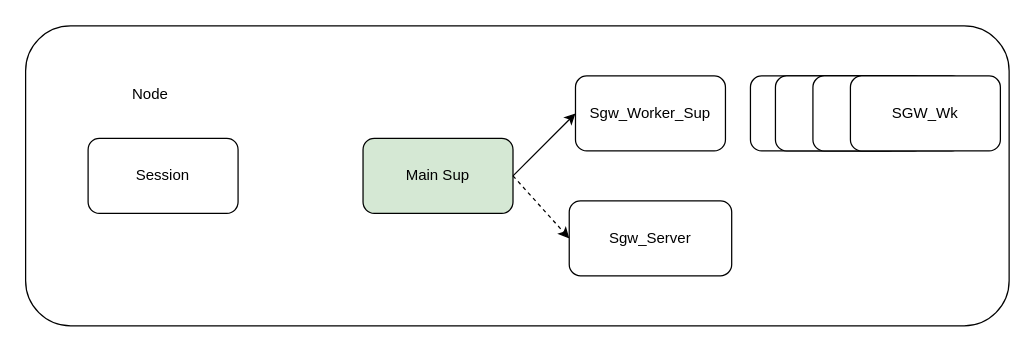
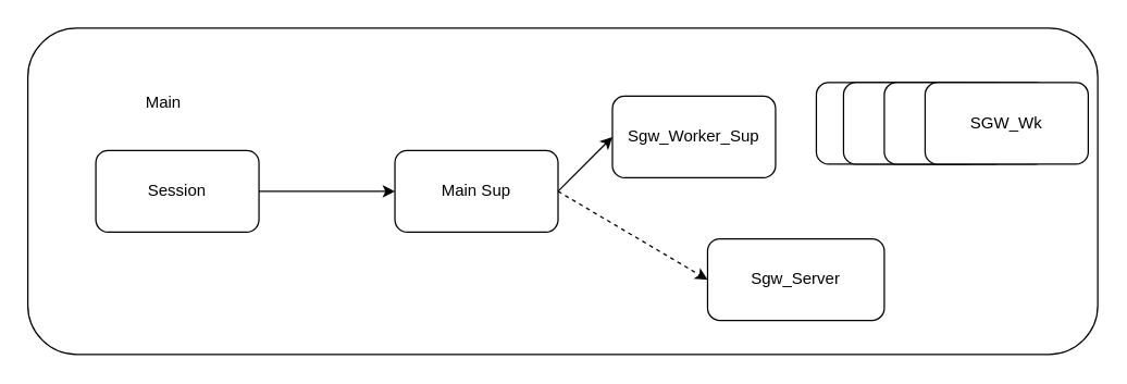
  <mxCell id="0" />
  <mxCell id="1" parent="0" />
  <mxCell id="2" value="" style="rounded=1;whiteSpace=wrap;html=1;" vertex="1" parent="1"><mxGeometry x="20" y="20" width="787" height="240" as="geometry" /></mxCell>
- <mxCell id="3" value="Sgw_Server" style="rounded=1;whiteSpace=wrap;html=1;" vertex="1" parent="1"><mxGeometry x="455" y="160" width="130" height="60" as="geometry" /></mxCell>
- <mxCell id="4" value="Sgw_Worker_Sup" style="rounded=1;whiteSpace=wrap;html=1;" vertex="1" parent="1"><mxGeometry x="460" y="60" width="120" height="60" as="geometry" /></mxCell>
+ <mxCell id="3" value="Sgw_Server" style="rounded=1;whiteSpace=wrap;html=1;" vertex="1" parent="1"><mxGeometry x="520" y="175" width="130" height="60" as="geometry" /></mxCell>
+ <mxCell id="4" value="Sgw_Worker_Sup" style="rounded=1;whiteSpace=wrap;html=1;" vertex="1" parent="1"><mxGeometry x="450" y="70" width="120" height="60" as="geometry" /></mxCell>
  <mxCell id="5" value="SGW_Wk" style="rounded=1;whiteSpace=wrap;html=1;" vertex="1" parent="1"><mxGeometry x="600" y="60" width="120" height="60" as="geometry" /></mxCell>
  <mxCell id="6" value="SGW_Wk" style="rounded=1;whiteSpace=wrap;html=1;" vertex="1" parent="1"><mxGeometry x="620" y="60" width="120" height="60" as="geometry" /></mxCell>
  <mxCell id="7" value="SGW_Wk" style="rounded=1;whiteSpace=wrap;html=1;" vertex="1" parent="1"><mxGeometry x="650" y="60" width="120" height="60" as="geometry" /></mxCell>
  <mxCell id="8" value="SGW_Wk" style="rounded=1;whiteSpace=wrap;html=1;" vertex="1" parent="1"><mxGeometry x="680" y="60" width="120" height="60" as="geometry" /></mxCell>
- <mxCell id="9" value="Main Sup" style="rounded=1;whiteSpace=wrap;html=1;fillColor=#d5e8d4;" vertex="1" parent="1"><mxGeometry x="290" y="110" width="120" height="60" as="geometry" /></mxCell>
- <mxCell id="10" value="Node" style="text;html=1;strokeColor=none;fillColor=none;align=center;verticalAlign=middle;whiteSpace=wrap;rounded=0;" vertex="1" parent="1"><mxGeometry x="100" y="20" width="40" height="110" as="geometry" /></mxCell>
+ <mxCell id="9" value="Main Sup" style="rounded=1;whiteSpace=wrap;html=1;" vertex="1" parent="1"><mxGeometry x="290" y="110" width="120" height="60" as="geometry" /></mxCell>
+ <mxCell id="10" value="Main" style="text;html=1;strokeColor=none;fillColor=none;align=center;verticalAlign=middle;whiteSpace=wrap;rounded=0;" vertex="1" parent="1"><mxGeometry x="100" y="20" width="40" height="110" as="geometry" /></mxCell>
  <mxCell id="11" value="Session" style="rounded=1;whiteSpace=wrap;html=1;" vertex="1" parent="1"><mxGeometry x="70" y="110" width="120" height="60" as="geometry" /></mxCell>
+ <mxCell id="12" value="" style="endArrow=classic;html=1;exitX=1;exitY=0.5;exitDx=0;exitDy=0;entryX=0;entryY=0.5;entryDx=0;entryDy=0;" edge="1" parent="1" source="11" target="9"><mxGeometry width="50" height="50" relative="1" as="geometry"><mxPoint x="370" y="220" as="sourcePoint" /><mxPoint x="420" y="170" as="targetPoint" /></mxGeometry></mxCell>
  <mxCell id="13" value="" style="endArrow=classic;html=1;exitX=1;exitY=0.5;exitDx=0;exitDy=0;entryX=0;entryY=0.5;entryDx=0;entryDy=0;" edge="1" parent="1" source="9" target="4"><mxGeometry width="50" height="50" relative="1" as="geometry"><mxPoint x="200" y="150" as="sourcePoint" /><mxPoint x="300" y="150" as="targetPoint" /></mxGeometry></mxCell>
  <mxCell id="14" value="" style="endArrow=classic;html=1;exitX=1;exitY=0.5;exitDx=0;exitDy=0;entryX=0;entryY=0.5;entryDx=0;entryDy=0;dashed=1;" edge="1" parent="1" source="9" target="3"><mxGeometry width="50" height="50" relative="1" as="geometry"><mxPoint x="420" y="150" as="sourcePoint" /><mxPoint x="470" y="100" as="targetPoint" /></mxGeometry></mxCell>
